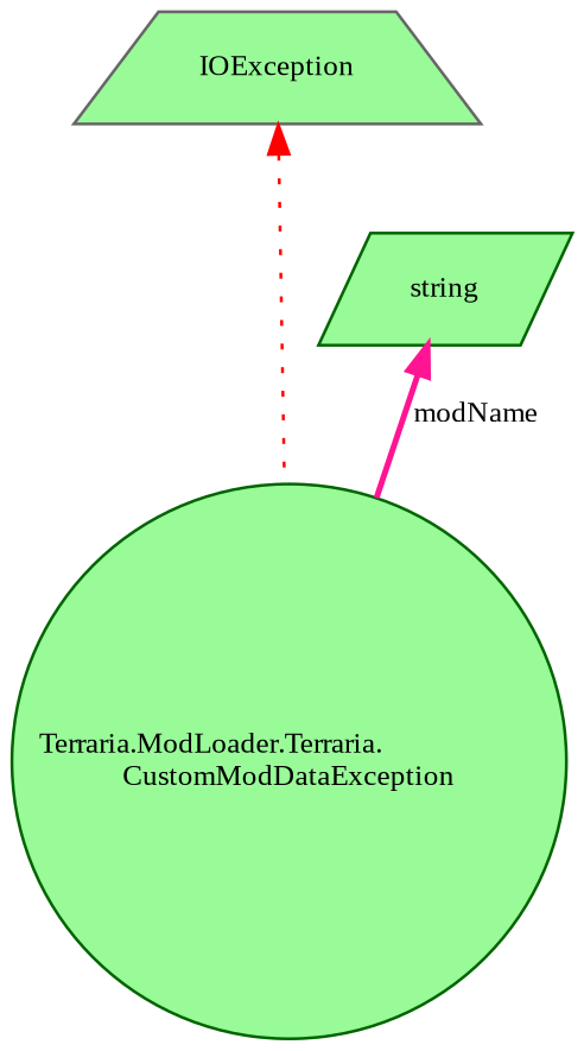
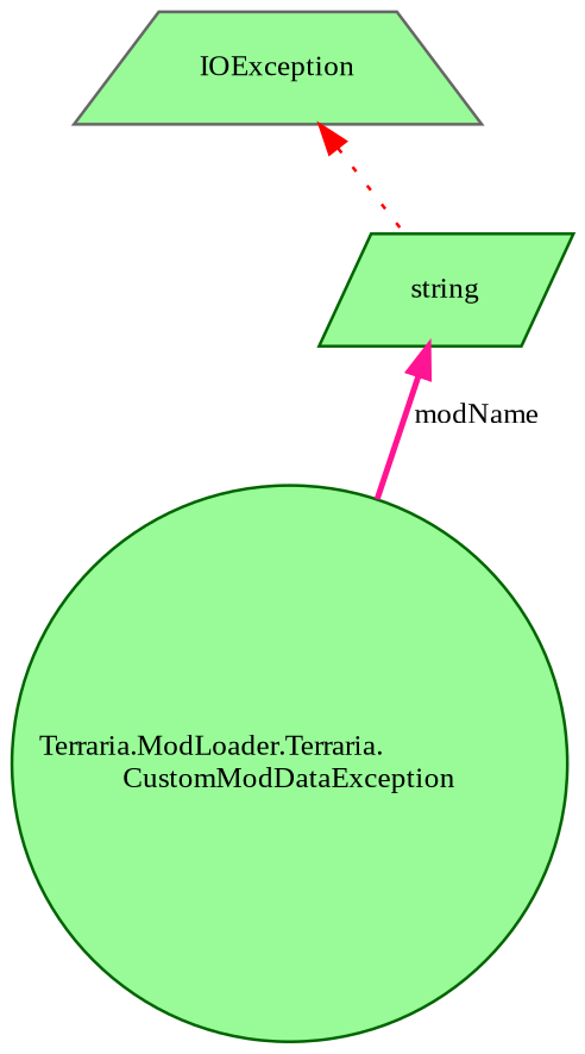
  digraph {
    fontname="Liberation Serif"
    node [color=darkgreen fillcolor=palegreen fontname="Liberation Serif" fontsize=10 style=filled]
    edge [dir=back fontname="Liberation Serif" fontsize=10 labelfontname=Helvetica labelfontsize=10]
    n1 [fontcolor=black height=0.2 label="Terraria.ModLoader.Terraria.\lCustomModDataException" shape=circle width=0.4]
    n2 [color=gray40 height=0.2 label=IOException shape=trapezium width=0.4]
    n3 [height=0.2 label=string shape=parallelogram width=0.4]
-   n2 -> n1 [color=red style=dotted]
+   n2 -> n3 [color=red style=dotted]
    n3 -> n1 [color=deeppink label=" modName" style=bold]
  }
